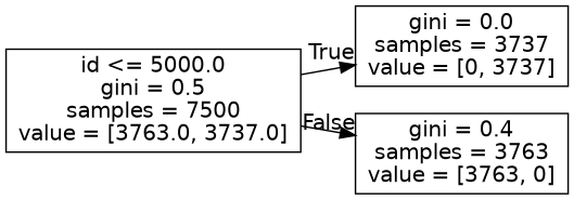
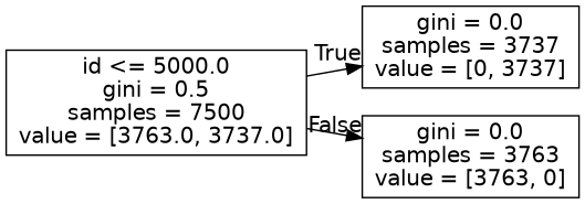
  digraph {
    rankdir=LR
    node [fontname=helvetica shape=box]
    edge [fontname=helvetica labeldistance=2.5]
    n1 [label="id <= 5000.0\ngini = 0.5\nsamples = 7500\nvalue = [3763.0, 3737.0]"]
    n2 [label="gini = 0.0\nsamples = 3737\nvalue = [0, 3737]"]
-   n3 [label="gini = 0.4\nsamples = 3763\nvalue = [3763, 0]"]
+   n3 [label="gini = 0.0\nsamples = 3763\nvalue = [3763, 0]"]
    n1 -> n2 [headlabel=True labelangle=45]
    n1 -> n3 [headlabel=False labelangle=-45]
  }
